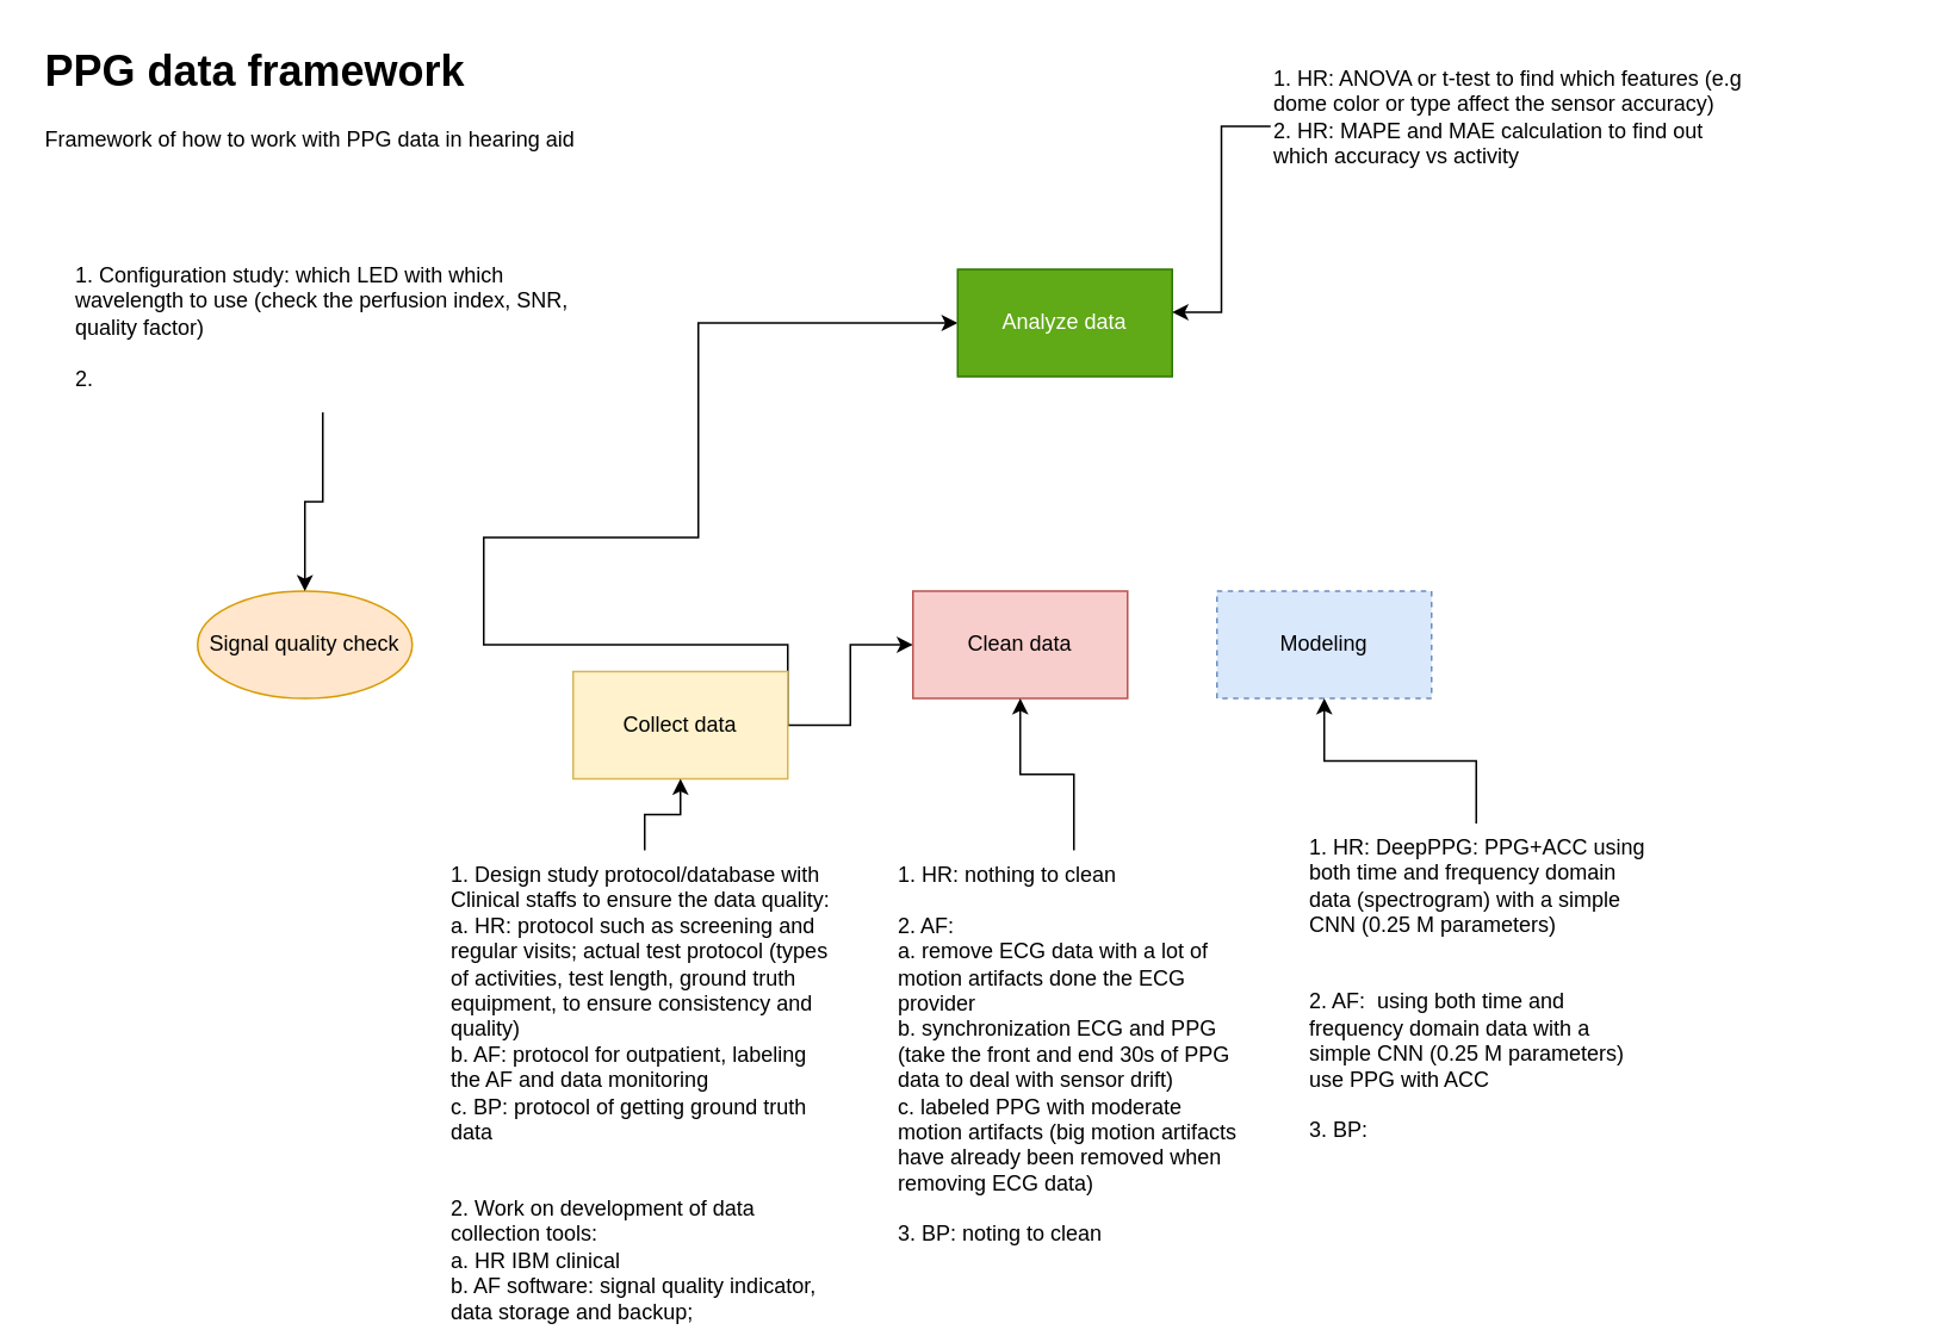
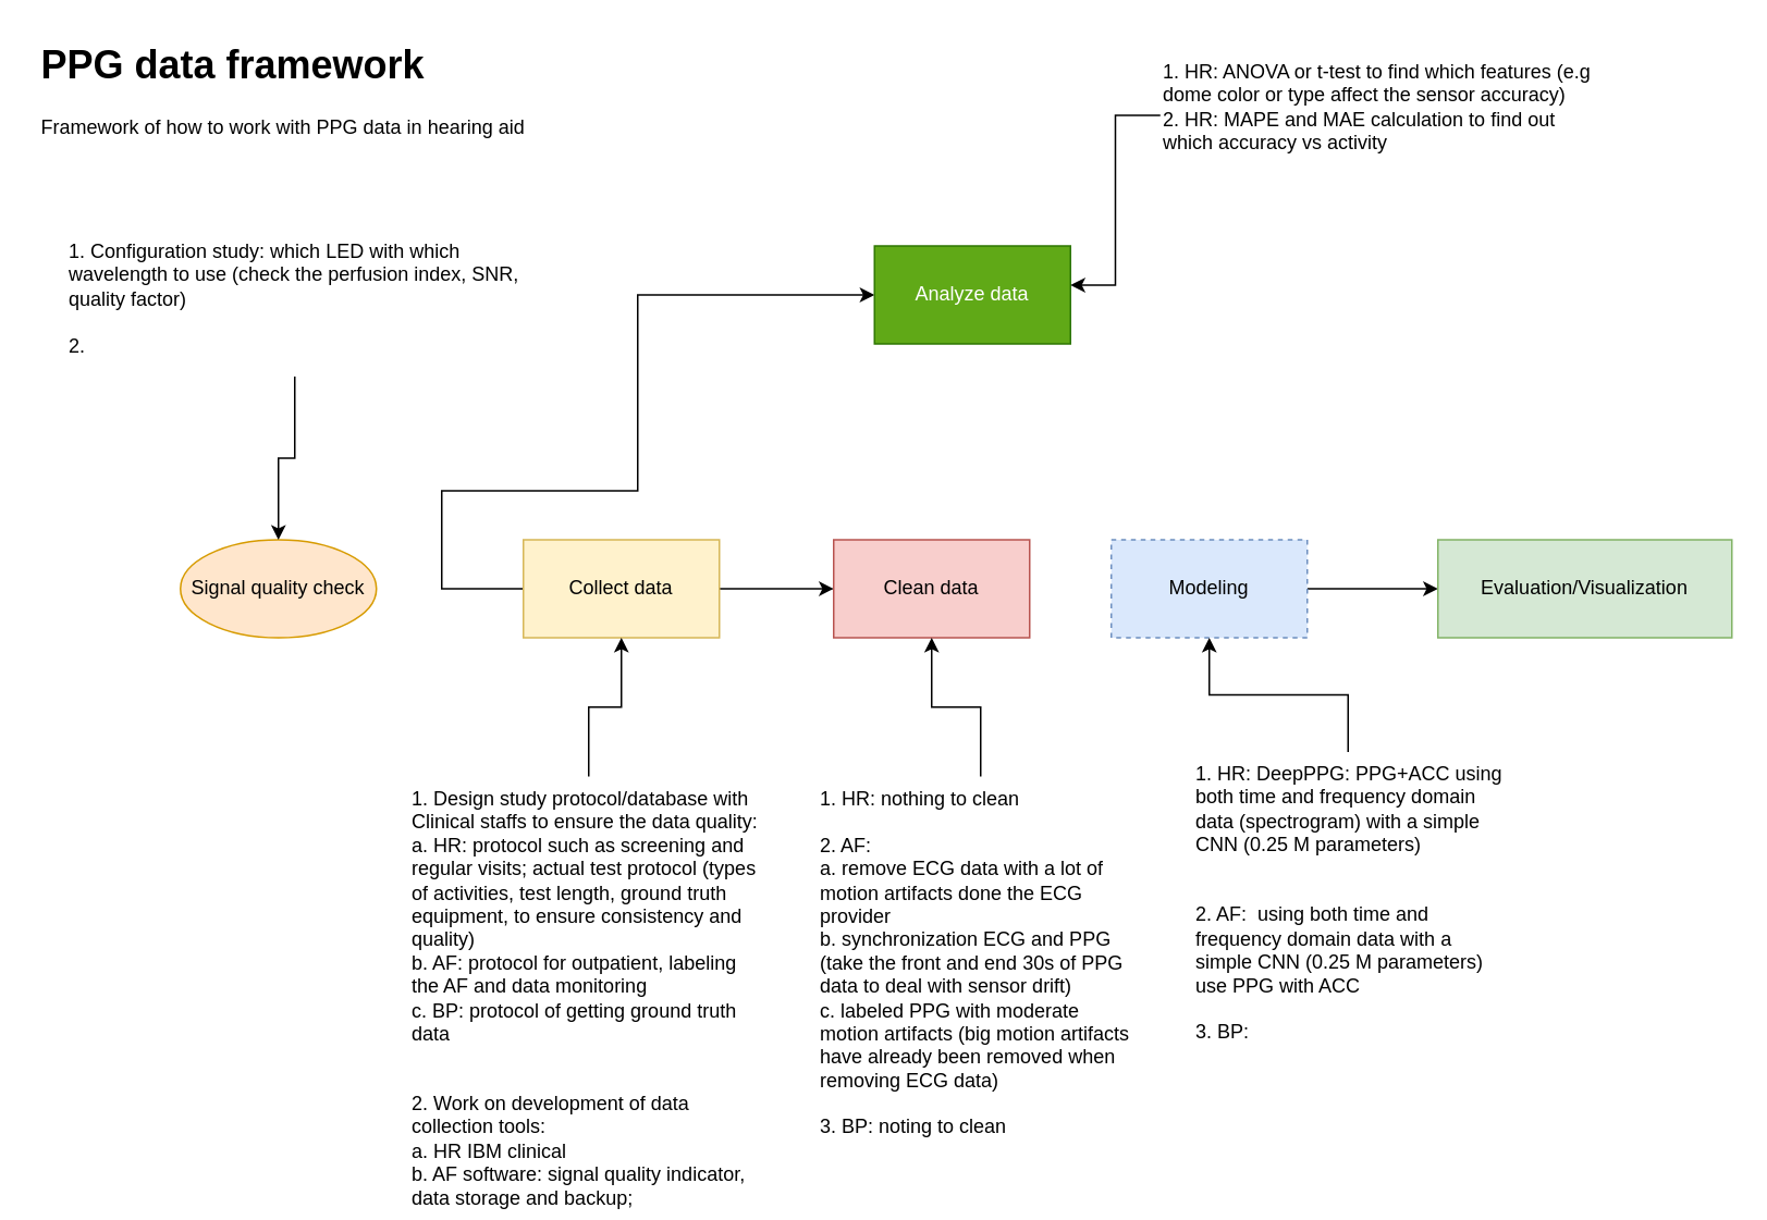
  <mxCell id="0" />
  <mxCell id="1" parent="0" />
  <mxCell id="2" value="" style="edgeStyle=orthogonalEdgeStyle;rounded=0;orthogonalLoop=1;jettySize=auto;html=1;" edge="1" parent="1" source="4" target="5"><mxGeometry relative="1" as="geometry" /></mxCell>
  <mxCell id="3" style="edgeStyle=orthogonalEdgeStyle;rounded=0;orthogonalLoop=1;jettySize=auto;html=1;entryX=0;entryY=0.5;entryDx=0;entryDy=0;exitX=1;exitY=0.5;exitDx=0;exitDy=0;" edge="1" parent="1" source="4" target="6"><mxGeometry relative="1" as="geometry"><Array as="points"><mxPoint x="270" y="360" /><mxPoint x="270" y="300" /><mxPoint x="390" y="300" /><mxPoint x="390" y="180" /></Array></mxGeometry></mxCell>
- <mxCell id="4" value="Collect data" style="rounded=0;whiteSpace=wrap;html=1;fillColor=#fff2cc;strokeColor=#d6b656;" vertex="1" parent="1"><mxGeometry x="320" y="375" width="120" height="60" as="geometry" /></mxCell>
+ <mxCell id="4" value="Collect data" style="rounded=0;whiteSpace=wrap;html=1;fillColor=#fff2cc;strokeColor=#d6b656;" vertex="1" parent="1"><mxGeometry x="320" y="330" width="120" height="60" as="geometry" /></mxCell>
  <mxCell id="5" value="Clean data" style="rounded=0;whiteSpace=wrap;html=1;fillColor=#f8cecc;strokeColor=#b85450;" vertex="1" parent="1"><mxGeometry x="510" y="330" width="120" height="60" as="geometry" /></mxCell>
  <mxCell id="6" value="Analyze data" style="rounded=0;whiteSpace=wrap;html=1;fillColor=#60a917;strokeColor=#2D7600;fontColor=#ffffff;" vertex="1" parent="1"><mxGeometry x="535" y="150" width="120" height="60" as="geometry" /></mxCell>
+ <mxCell id="7" value="" style="edgeStyle=orthogonalEdgeStyle;rounded=0;orthogonalLoop=1;jettySize=auto;html=1;" edge="1" parent="1" source="8" target="13"><mxGeometry relative="1" as="geometry" /></mxCell>
  <mxCell id="8" value="Modeling" style="rounded=0;whiteSpace=wrap;html=1;fillColor=#dae8fc;strokeColor=#6c8ebf;dashed=1;" vertex="1" parent="1"><mxGeometry x="680" y="330" width="120" height="60" as="geometry" /></mxCell>
  <mxCell id="9" style="edgeStyle=orthogonalEdgeStyle;rounded=0;orthogonalLoop=1;jettySize=auto;html=1;" edge="1" parent="1" source="10" target="4"><mxGeometry relative="1" as="geometry" /></mxCell>
  <mxCell id="10" value="1. Design study protocol/database with Clinical staffs to ensure the data quality:&lt;br&gt;a. HR: protocol such as screening and regular visits; actual test protocol (types of activities, test length, ground truth equipment, to ensure consistency and quality)&lt;br&gt;b. AF: protocol for outpatient, labeling the AF and data monitoring&lt;br&gt;c. BP: protocol of getting ground truth data&lt;br&gt;&lt;br&gt;&lt;br&gt;2. Work on development of data collection tools:&lt;br&gt;a. HR IBM clinical&lt;br&gt;b. AF software: signal quality indicator, data storage and backup;&amp;nbsp;" style="text;html=1;strokeColor=none;fillColor=none;align=left;verticalAlign=top;whiteSpace=wrap;rounded=0;" vertex="1" parent="1"><mxGeometry x="250" y="475" width="220" height="250" as="geometry" /></mxCell>
  <mxCell id="11" value="" style="edgeStyle=orthogonalEdgeStyle;rounded=0;orthogonalLoop=1;jettySize=auto;html=1;" edge="1" parent="1" source="12" target="8"><mxGeometry relative="1" as="geometry" /></mxCell>
  <mxCell id="12" value="1. HR: DeepPPG: PPG+ACC using both time and frequency domain data (spectrogram) with a simple CNN (0.25 M parameters)&lt;br&gt;&lt;br&gt;&lt;br&gt;2. AF:&amp;nbsp; using both time and frequency domain data with a simple CNN (0.25 M parameters)&lt;br&gt;use PPG with ACC&amp;nbsp;&lt;br&gt;&lt;br&gt;3. BP:&amp;nbsp;" style="text;html=1;strokeColor=none;fillColor=none;align=left;verticalAlign=top;whiteSpace=wrap;rounded=0;" vertex="1" parent="1"><mxGeometry x="730" y="460" width="190" height="240" as="geometry" /></mxCell>
+ <mxCell id="13" value="Evaluation/Visualization" style="rounded=0;whiteSpace=wrap;html=1;fillColor=#d5e8d4;strokeColor=#82b366;" vertex="1" parent="1"><mxGeometry x="880" y="330" width="180" height="60" as="geometry" /></mxCell>
  <mxCell id="14" value="" style="edgeStyle=orthogonalEdgeStyle;rounded=0;orthogonalLoop=1;jettySize=auto;html=1;" edge="1" parent="1" source="15" target="5"><mxGeometry relative="1" as="geometry" /></mxCell>
  <mxCell id="15" value="1. HR: nothing to clean&amp;nbsp;&lt;br&gt;&lt;br&gt;2. AF:&lt;br&gt;a. remove ECG data with a lot of motion artifacts done the ECG provider&lt;br&gt;b. synchronization ECG and PPG (take the front and end 30s of PPG data to deal with sensor drift)&lt;br&gt;c. labeled PPG with moderate motion artifacts (big motion artifacts have already been removed when removing ECG data)&lt;br&gt;&lt;br&gt;3. BP: noting to clean" style="text;html=1;strokeColor=none;fillColor=none;align=left;verticalAlign=top;whiteSpace=wrap;rounded=0;" vertex="1" parent="1"><mxGeometry x="500" y="475" width="200" height="190" as="geometry" /></mxCell>
  <mxCell id="16" value="Signal quality check" style="ellipse;whiteSpace=wrap;html=1;fillColor=#ffe6cc;strokeColor=#d79b00;" vertex="1" parent="1"><mxGeometry x="110" y="330" width="120" height="60" as="geometry" /></mxCell>
  <mxCell id="17" style="edgeStyle=orthogonalEdgeStyle;rounded=0;orthogonalLoop=1;jettySize=auto;html=1;entryX=1;entryY=0.4;entryDx=0;entryDy=0;entryPerimeter=0;" edge="1" parent="1" source="18" target="6"><mxGeometry relative="1" as="geometry" /></mxCell>
  <mxCell id="18" value="1. HR: ANOVA or t-test to find which features (e.g dome color or type affect the sensor accuracy)&lt;br&gt;2. HR: MAPE and MAE calculation to find out which accuracy vs activity&lt;br&gt;" style="text;html=1;strokeColor=none;fillColor=none;align=left;verticalAlign=top;whiteSpace=wrap;rounded=0;" vertex="1" parent="1"><mxGeometry x="710" y="30" width="270" height="80" as="geometry" /></mxCell>
  <mxCell id="19" style="edgeStyle=orthogonalEdgeStyle;rounded=0;orthogonalLoop=1;jettySize=auto;html=1;" edge="1" parent="1" source="20" target="16"><mxGeometry relative="1" as="geometry" /></mxCell>
  <mxCell id="20" value="1. Configuration study: which LED with which wavelength to use (check the perfusion index, SNR, quality factor)&lt;br&gt;&lt;br&gt;2.&amp;nbsp;" style="text;html=1;strokeColor=none;fillColor=none;align=left;verticalAlign=top;whiteSpace=wrap;rounded=0;" vertex="1" parent="1"><mxGeometry x="40" y="140" width="280" height="90" as="geometry" /></mxCell>
  <mxCell id="21" value="&lt;h1&gt;PPG data framework&lt;/h1&gt;&lt;p&gt;Framework of how to work with PPG data in hearing aid&lt;/p&gt;" style="text;html=1;strokeColor=none;fillColor=none;spacing=5;spacingTop=-20;whiteSpace=wrap;overflow=hidden;rounded=0;align=left;" vertex="1" parent="1"><mxGeometry x="20" y="20" width="350" height="120" as="geometry" /></mxCell>
